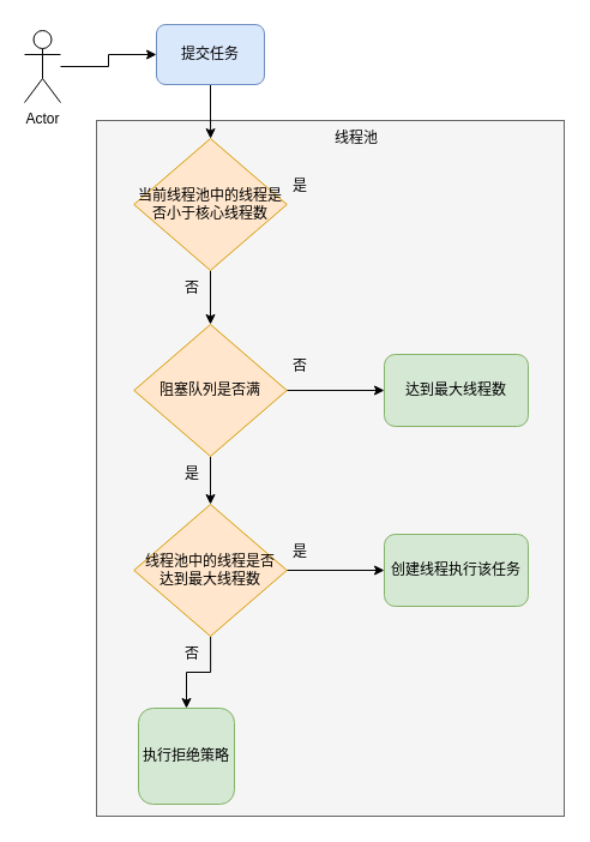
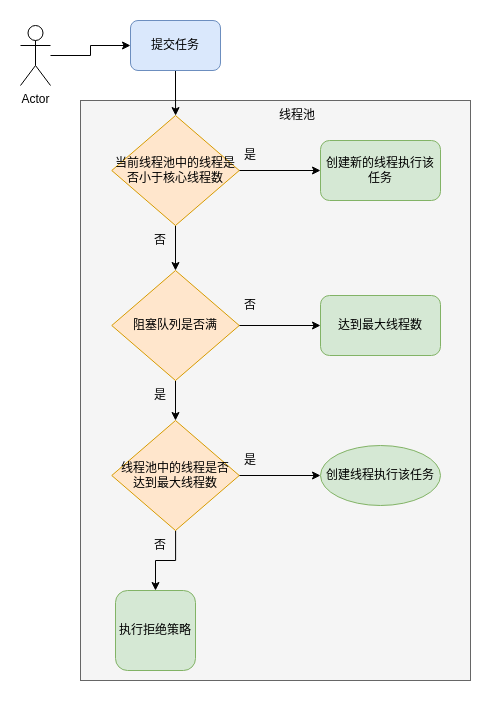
  <mxCell id="0" />
  <mxCell id="1" parent="0" />
  <mxCell id="2" value="" style="rounded=0;whiteSpace=wrap;html=1;fillColor=#f5f5f5;fontColor=#333333;strokeColor=#666666;" parent="1" vertex="1"><mxGeometry x="80" y="100" width="390" height="580" as="geometry" /></mxCell>
  <mxCell id="3" value="" style="edgeStyle=orthogonalEdgeStyle;rounded=0;orthogonalLoop=1;jettySize=auto;html=1;" parent="1" source="4" target="10" edge="1"><mxGeometry relative="1" as="geometry" /></mxCell>
  <mxCell id="4" value="提交任务" style="rounded=1;whiteSpace=wrap;html=1;fillColor=#dae8fc;strokeColor=#6c8ebf;" parent="1" vertex="1"><mxGeometry x="130" y="20" width="90" height="50" as="geometry" /></mxCell>
  <mxCell id="5" value="" style="edgeStyle=orthogonalEdgeStyle;rounded=0;orthogonalLoop=1;jettySize=auto;html=1;" parent="1" source="6" target="4" edge="1"><mxGeometry relative="1" as="geometry" /></mxCell>
  <mxCell id="6" value="Actor" style="shape=umlActor;verticalLabelPosition=bottom;verticalAlign=top;html=1;outlineConnect=0;" parent="1" vertex="1"><mxGeometry x="20" y="25" width="30" height="60" as="geometry" /></mxCell>
+ <mxCell id="7" value="创建新的线程执行该任务" style="rounded=1;whiteSpace=wrap;html=1;fillColor=#d5e8d4;strokeColor=#82b366;" parent="1" vertex="1"><mxGeometry x="320" y="140" width="120" height="60" as="geometry" /></mxCell>
+ <mxCell id="8" value="" style="edgeStyle=orthogonalEdgeStyle;rounded=0;orthogonalLoop=1;jettySize=auto;html=1;" parent="1" source="10" target="7" edge="1"><mxGeometry relative="1" as="geometry" /></mxCell>
  <mxCell id="9" value="" style="edgeStyle=orthogonalEdgeStyle;rounded=0;orthogonalLoop=1;jettySize=auto;html=1;" parent="1" source="10" target="13" edge="1"><mxGeometry relative="1" as="geometry" /></mxCell>
  <mxCell id="10" value="当前线程池中的线程是否小于核心线程数" style="rhombus;whiteSpace=wrap;html=1;fillColor=#ffe6cc;strokeColor=#d79b00;" parent="1" vertex="1"><mxGeometry x="111.25" y="115" width="127.5" height="110" as="geometry" /></mxCell>
  <mxCell id="11" value="" style="edgeStyle=orthogonalEdgeStyle;rounded=0;orthogonalLoop=1;jettySize=auto;html=1;" parent="1" source="13" target="14" edge="1"><mxGeometry relative="1" as="geometry" /></mxCell>
  <mxCell id="12" value="" style="edgeStyle=orthogonalEdgeStyle;rounded=0;orthogonalLoop=1;jettySize=auto;html=1;" parent="1" source="13" target="17" edge="1"><mxGeometry relative="1" as="geometry" /></mxCell>
  <mxCell id="13" value="阻塞队列是否满" style="rhombus;whiteSpace=wrap;html=1;fillColor=#ffe6cc;strokeColor=#d79b00;" parent="1" vertex="1"><mxGeometry x="111.25" y="270" width="127.5" height="110" as="geometry" /></mxCell>
  <mxCell id="14" value="达到最大线程数" style="rounded=1;whiteSpace=wrap;html=1;fillColor=#d5e8d4;strokeColor=#82b366;" parent="1" vertex="1"><mxGeometry x="320" y="295" width="120" height="60" as="geometry" /></mxCell>
  <mxCell id="15" value="" style="edgeStyle=orthogonalEdgeStyle;rounded=0;orthogonalLoop=1;jettySize=auto;html=1;" parent="1" source="17" target="18" edge="1"><mxGeometry relative="1" as="geometry" /></mxCell>
  <mxCell id="16" value="" style="edgeStyle=orthogonalEdgeStyle;rounded=0;orthogonalLoop=1;jettySize=auto;html=1;" parent="1" source="17" target="22" edge="1"><mxGeometry relative="1" as="geometry" /></mxCell>
  <mxCell id="17" value="线程池中的线程是否&lt;div&gt;达到最大线程数&lt;/div&gt;" style="rhombus;whiteSpace=wrap;html=1;fillColor=#ffe6cc;strokeColor=#d79b00;" parent="1" vertex="1"><mxGeometry x="111.25" y="420" width="127.5" height="110" as="geometry" /></mxCell>
- <mxCell id="18" value="创建线程执行该任务" style="rounded=1;whiteSpace=wrap;html=1;fillColor=#d5e8d4;strokeColor=#82b366;" parent="1" vertex="1"><mxGeometry x="320" y="445" width="120" height="60" as="geometry" /></mxCell>
+ <mxCell id="18" value="创建线程执行该任务" style="ellipse;whiteSpace=wrap;html=1;fillColor=#d5e8d4;strokeColor=#82b366;" parent="1" vertex="1"><mxGeometry x="320" y="445" width="120" height="60" as="geometry" /></mxCell>
  <mxCell id="19" value="是" style="text;html=1;align=center;verticalAlign=middle;whiteSpace=wrap;rounded=0;" parent="1" vertex="1"><mxGeometry x="220" y="140" width="60" height="30" as="geometry" /></mxCell>
  <mxCell id="20" value="否" style="text;html=1;align=center;verticalAlign=middle;whiteSpace=wrap;rounded=0;" parent="1" vertex="1"><mxGeometry x="130" y="225" width="60" height="30" as="geometry" /></mxCell>
  <mxCell id="21" value="否" style="text;html=1;align=center;verticalAlign=middle;whiteSpace=wrap;rounded=0;" parent="1" vertex="1"><mxGeometry x="220" y="290" width="60" height="30" as="geometry" /></mxCell>
  <mxCell id="22" value="执行拒绝策略" style="rounded=1;whiteSpace=wrap;html=1;fillColor=#d5e8d4;strokeColor=#82b366;" parent="1" vertex="1"><mxGeometry x="115" y="590" width="80" height="80" as="geometry" /></mxCell>
  <mxCell id="23" value="是" style="text;html=1;align=center;verticalAlign=middle;whiteSpace=wrap;rounded=0;" parent="1" vertex="1"><mxGeometry x="130" y="380" width="60" height="30" as="geometry" /></mxCell>
  <mxCell id="24" value="是" style="text;html=1;align=center;verticalAlign=middle;whiteSpace=wrap;rounded=0;" parent="1" vertex="1"><mxGeometry x="220" y="445" width="60" height="30" as="geometry" /></mxCell>
  <mxCell id="25" value="否" style="text;html=1;align=center;verticalAlign=middle;whiteSpace=wrap;rounded=0;" parent="1" vertex="1"><mxGeometry x="130" y="530" width="60" height="30" as="geometry" /></mxCell>
  <mxCell id="26" value="线程池" style="text;html=1;align=center;verticalAlign=middle;whiteSpace=wrap;rounded=0;" parent="1" vertex="1"><mxGeometry x="238.75" y="100" width="116" height="30" as="geometry" /></mxCell>
